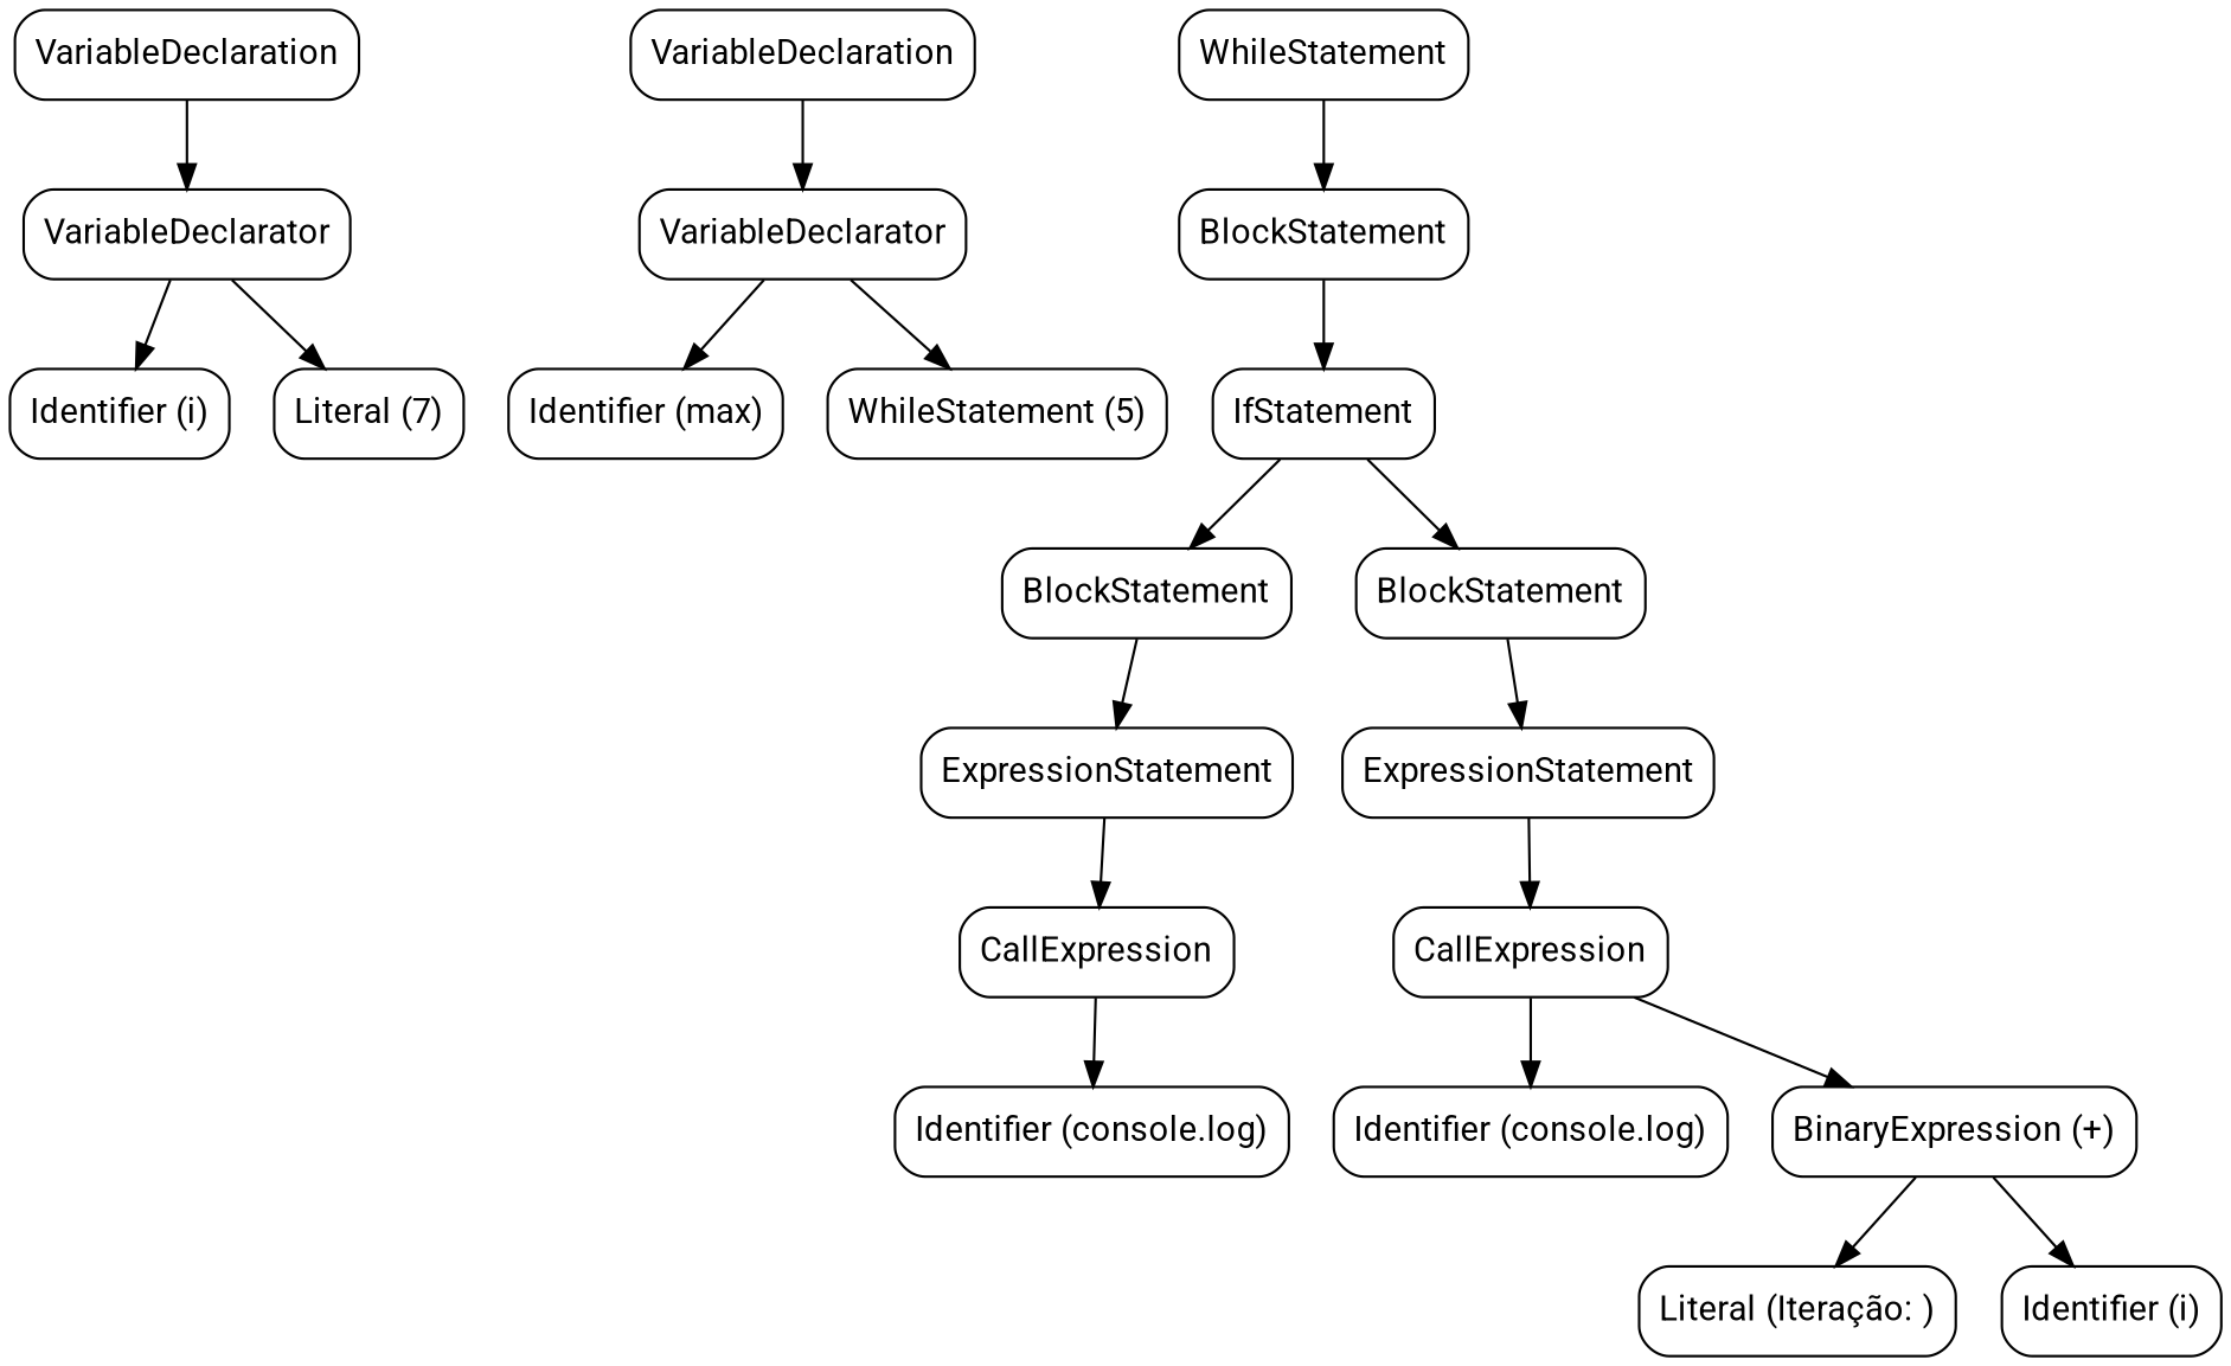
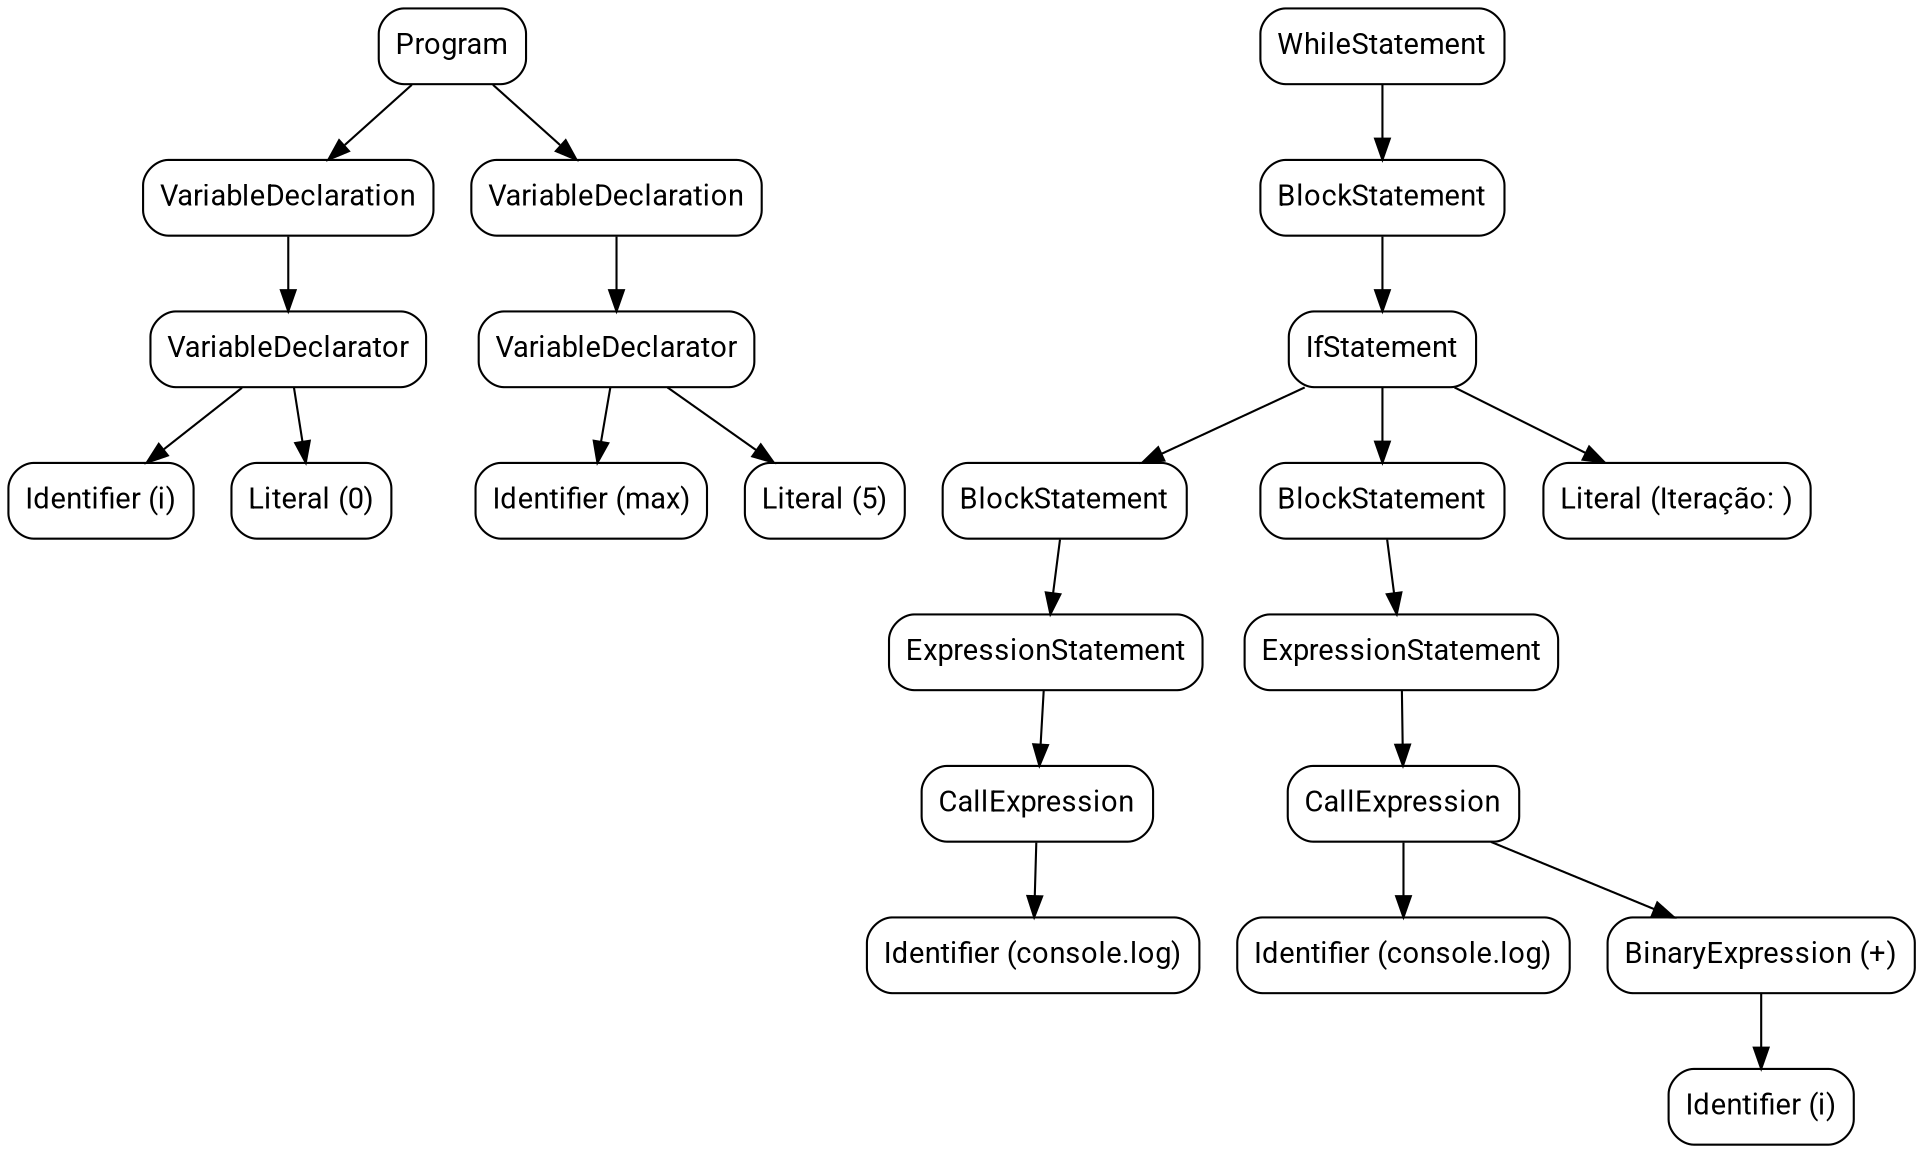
  digraph {
    fontname=Roboto
    node [fontname=Roboto shape=box style=rounded]
    edge [fontname=Roboto]
+   n1 [label=Program]
    n2 [label=VariableDeclaration]
    n3 [label=VariableDeclaration]
    n4 [label=VariableDeclarator]
    n5 [label=VariableDeclarator]
    n6 [label=WhileStatement]
    n7 [label=BlockStatement]
    n8 [label="Identifier (i)"]
-   n9 [label="Literal (7)"]
+   n9 [label="Literal (0)"]
    n10 [label="Identifier (max)"]
-   n11 [label="WhileStatement (5)"]
+   n11 [label="Literal (5)"]
    n12 [label=IfStatement]
    n13 [label=BlockStatement]
    n14 [label=BlockStatement]
    n15 [label=ExpressionStatement]
    n16 [label=ExpressionStatement]
    n17 [label=CallExpression]
    n18 [label="Identifier (console.log)"]
    n19 [label=CallExpression]
    n20 [label="Identifier (console.log)"]
    n21 [label="BinaryExpression (+)"]
    n22 [label="Literal (Iteração: )"]
    n23 [label="Identifier (i)"]
+   n1 -> n2
+   n1 -> n3
    n2 -> n4
    n3 -> n5
    n4 -> n8
    n4 -> n9
    n5 -> n10
    n5 -> n11
    n6 -> n7
    n7 -> n12
    n12 -> n13
    n12 -> n14
    n13 -> n15
    n14 -> n16
    n15 -> n17
    n16 -> n19
    n17 -> n18
    n19 -> n20
    n19 -> n21
-   n21 -> n22
+   n12 -> n22
    n21 -> n23
  }
